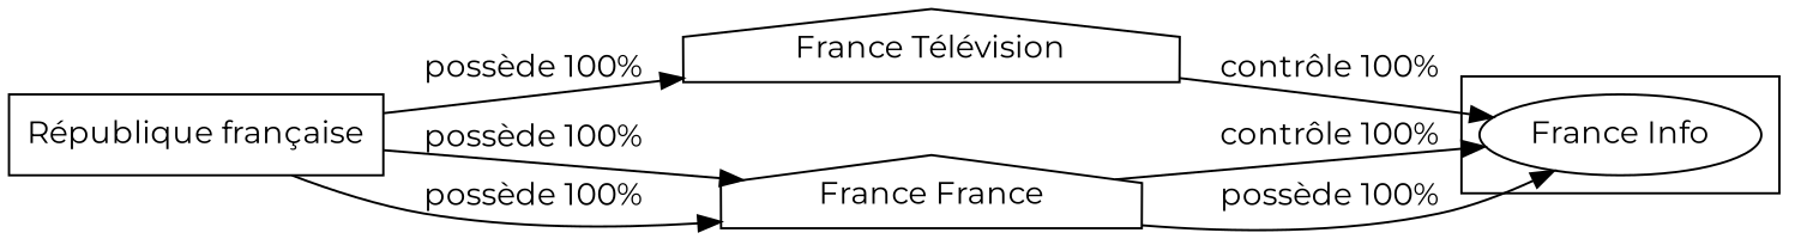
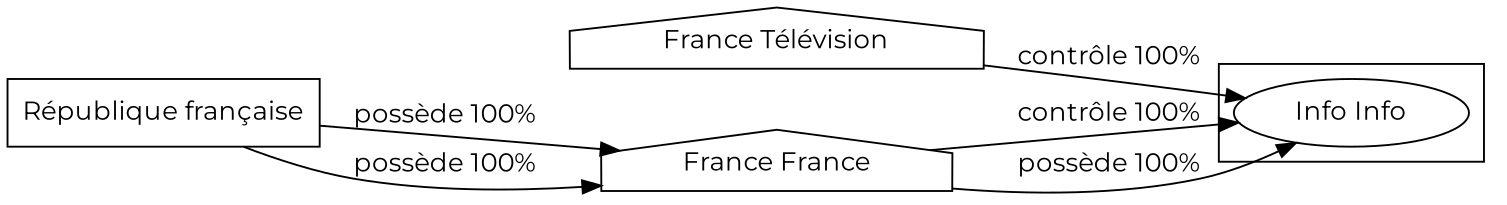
  digraph {
    fontname=Montserrat
    rankdir=LR
    node [fontname=Montserrat shape=house]
    edge [fontname=Montserrat]
-   n1 [label="France Info" shape=""]
+   n1 [label="Info Info" shape=""]
    n2 [label="République française" shape=box]
    n3 [label="France Télévision"]
    n4 [label="France France"]
    subgraph cluster_1 {
      n1
    }
    subgraph sub_2 {
      n2
    }
-   n2 -> n3 [label="possède 100%"]
    n2 -> n4 [label="possède 100%"]
    n2 -> n4 [label="possède 100%"]
    n3 -> n1 [label="contrôle 100%"]
    n4 -> n1 [label="contrôle 100%"]
    n4 -> n1 [label="possède 100%"]
  }
